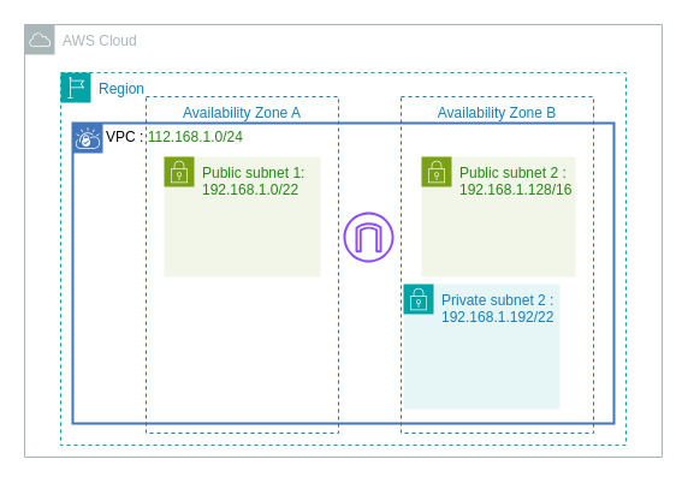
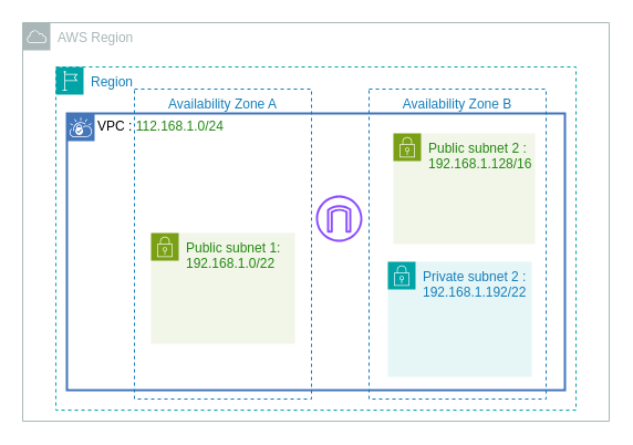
  <mxCell id="0" />
  <mxCell id="1" parent="0" />
- <mxCell id="2" value="AWS Cloud" style="sketch=0;outlineConnect=0;gradientColor=none;html=1;whiteSpace=wrap;fontSize=12;fontStyle=0;shape=mxgraph.aws4.group;grIcon=mxgraph.aws4.group_aws_cloud;strokeColor=#AAB7B8;fillColor=none;verticalAlign=top;align=left;spacingLeft=30;fontColor=#AAB7B8;dashed=0;" parent="1" vertex="1"><mxGeometry x="20" y="20" width="530" height="360" as="geometry" /></mxCell>
+ <mxCell id="2" value="AWS Region" style="sketch=0;outlineConnect=0;gradientColor=none;html=1;whiteSpace=wrap;fontSize=12;fontStyle=0;shape=mxgraph.aws4.group;grIcon=mxgraph.aws4.group_aws_cloud;strokeColor=#AAB7B8;fillColor=none;verticalAlign=top;align=left;spacingLeft=30;fontColor=#AAB7B8;dashed=0;" parent="1" vertex="1"><mxGeometry x="20" y="20" width="530" height="360" as="geometry" /></mxCell>
  <mxCell id="3" value="Region" style="points=[[0,0],[0.25,0],[0.5,0],[0.75,0],[1,0],[1,0.25],[1,0.5],[1,0.75],[1,1],[0.75,1],[0.5,1],[0.25,1],[0,1],[0,0.75],[0,0.5],[0,0.25]];outlineConnect=0;gradientColor=none;html=1;whiteSpace=wrap;fontSize=12;fontStyle=0;container=1;pointerEvents=0;collapsible=0;recursiveResize=0;shape=mxgraph.aws4.group;grIcon=mxgraph.aws4.group_region;strokeColor=#00A4A6;fillColor=none;verticalAlign=top;align=left;spacingLeft=30;fontColor=#147EBA;dashed=1;" parent="1" vertex="1"><mxGeometry x="50" y="60" width="470" height="310" as="geometry" /></mxCell>
  <mxCell id="4" value="VPC :&amp;nbsp;&lt;span style=&quot;color: rgb(36, 136, 20);&quot;&gt;112.168.1.0/24&lt;/span&gt;" style="shape=mxgraph.ibm.box;prType=vpc;fontStyle=0;verticalAlign=top;align=left;spacingLeft=32;spacingTop=4;fillColor=none;rounded=0;whiteSpace=wrap;html=1;strokeColor=#4376BB;strokeWidth=2;dashed=0;container=1;spacing=-4;collapsible=0;expand=0;recursiveResize=0;" parent="3" vertex="1"><mxGeometry x="10" y="42" width="450" height="250" as="geometry" /></mxCell>
  <mxCell id="5" value="" style="sketch=0;outlineConnect=0;fontColor=#232F3E;gradientColor=none;fillColor=#8C4FFF;strokeColor=none;dashed=0;verticalLabelPosition=bottom;verticalAlign=top;align=center;html=1;fontSize=12;fontStyle=0;aspect=fixed;pointerEvents=1;shape=mxgraph.aws4.internet_gateway;" vertex="1" parent="4"><mxGeometry x="225" y="74" width="42" height="42" as="geometry" /></mxCell>
  <mxCell id="6" value="Availability Zone A" style="fillColor=none;strokeColor=#147EBA;dashed=1;verticalAlign=top;fontStyle=0;fontColor=#147EBA;whiteSpace=wrap;html=1;" vertex="1" parent="3"><mxGeometry x="71" y="20" width="160" height="280" as="geometry" /></mxCell>
  <mxCell id="7" value="Availability Zone B" style="fillColor=none;strokeColor=#147EBA;dashed=1;verticalAlign=top;fontStyle=0;fontColor=#147EBA;whiteSpace=wrap;html=1;" vertex="1" parent="3"><mxGeometry x="283" y="20" width="160" height="280" as="geometry" /></mxCell>
- <mxCell id="8" value="Public subnet 2 :&lt;div&gt;192.168.1.128/16&lt;br&gt;&lt;div&gt;&lt;br&gt;&lt;/div&gt;&lt;/div&gt;" style="points=[[0,0],[0.25,0],[0.5,0],[0.75,0],[1,0],[1,0.25],[1,0.5],[1,0.75],[1,1],[0.75,1],[0.5,1],[0.25,1],[0,1],[0,0.75],[0,0.5],[0,0.25]];outlineConnect=0;gradientColor=none;html=1;whiteSpace=wrap;fontSize=12;fontStyle=0;container=1;pointerEvents=0;collapsible=0;recursiveResize=0;shape=mxgraph.aws4.group;grIcon=mxgraph.aws4.group_security_group;grStroke=0;strokeColor=#7AA116;fillColor=#F2F6E8;verticalAlign=top;align=left;spacingLeft=30;fontColor=#248814;dashed=0;" vertex="1" parent="3"><mxGeometry x="300" y="70" width="128" height="100" as="geometry" /></mxCell>
- <mxCell id="9" value="Public subnet 1:&lt;div&gt;192.168.1.0/22&lt;/div&gt;" style="points=[[0,0],[0.25,0],[0.5,0],[0.75,0],[1,0],[1,0.25],[1,0.5],[1,0.75],[1,1],[0.75,1],[0.5,1],[0.25,1],[0,1],[0,0.75],[0,0.5],[0,0.25]];outlineConnect=0;gradientColor=none;html=1;whiteSpace=wrap;fontSize=12;fontStyle=0;container=1;pointerEvents=0;collapsible=0;recursiveResize=0;shape=mxgraph.aws4.group;grIcon=mxgraph.aws4.group_security_group;grStroke=0;strokeColor=#7AA116;fillColor=#F2F6E8;verticalAlign=top;align=left;spacingLeft=30;fontColor=#248814;dashed=0;" vertex="1" parent="3"><mxGeometry x="86" y="70" width="130" height="100" as="geometry" /></mxCell>
- <mxCell id="10" value="Private subnet 2 :&lt;div&gt;192.168.1.192/22&lt;/div&gt;" style="points=[[0,0],[0.25,0],[0.5,0],[0.75,0],[1,0],[1,0.25],[1,0.5],[1,0.75],[1,1],[0.75,1],[0.5,1],[0.25,1],[0,1],[0,0.75],[0,0.5],[0,0.25]];outlineConnect=0;gradientColor=none;html=1;whiteSpace=wrap;fontSize=12;fontStyle=0;container=1;pointerEvents=0;collapsible=0;recursiveResize=0;shape=mxgraph.aws4.group;grIcon=mxgraph.aws4.group_security_group;grStroke=0;strokeColor=#00A4A6;fillColor=#E6F6F7;verticalAlign=top;align=left;spacingLeft=30;fontColor=#147EBA;dashed=0;" vertex="1" parent="3"><mxGeometry x="285" y="176" width="130" height="104" as="geometry" /></mxCell>
+ <mxCell id="8" value="Public subnet 2 :&lt;div&gt;192.168.1.128/16&lt;br&gt;&lt;div&gt;&lt;br&gt;&lt;/div&gt;&lt;/div&gt;" style="points=[[0,0],[0.25,0],[0.5,0],[0.75,0],[1,0],[1,0.25],[1,0.5],[1,0.75],[1,1],[0.75,1],[0.5,1],[0.25,1],[0,1],[0,0.75],[0,0.5],[0,0.25]];outlineConnect=0;gradientColor=none;html=1;whiteSpace=wrap;fontSize=12;fontStyle=0;container=1;pointerEvents=0;collapsible=0;recursiveResize=0;shape=mxgraph.aws4.group;grIcon=mxgraph.aws4.group_security_group;grStroke=0;strokeColor=#7AA116;fillColor=#F2F6E8;verticalAlign=top;align=left;spacingLeft=30;fontColor=#248814;dashed=0;" vertex="1" parent="3"><mxGeometry x="305" y="60" width="128" height="100" as="geometry" /></mxCell>
+ <mxCell id="9" value="Public subnet 1:&lt;div&gt;192.168.1.0/22&lt;/div&gt;" style="points=[[0,0],[0.25,0],[0.5,0],[0.75,0],[1,0],[1,0.25],[1,0.5],[1,0.75],[1,1],[0.75,1],[0.5,1],[0.25,1],[0,1],[0,0.75],[0,0.5],[0,0.25]];outlineConnect=0;gradientColor=none;html=1;whiteSpace=wrap;fontSize=12;fontStyle=0;container=1;pointerEvents=0;collapsible=0;recursiveResize=0;shape=mxgraph.aws4.group;grIcon=mxgraph.aws4.group_security_group;grStroke=0;strokeColor=#7AA116;fillColor=#F2F6E8;verticalAlign=top;align=left;spacingLeft=30;fontColor=#248814;dashed=0;" vertex="1" parent="3"><mxGeometry x="86" y="150" width="130" height="100" as="geometry" /></mxCell>
+ <mxCell id="10" value="Private subnet 2 :&lt;div&gt;192.168.1.192/22&lt;/div&gt;" style="points=[[0,0],[0.25,0],[0.5,0],[0.75,0],[1,0],[1,0.25],[1,0.5],[1,0.75],[1,1],[0.75,1],[0.5,1],[0.25,1],[0,1],[0,0.75],[0,0.5],[0,0.25]];outlineConnect=0;gradientColor=none;html=1;whiteSpace=wrap;fontSize=12;fontStyle=0;container=1;pointerEvents=0;collapsible=0;recursiveResize=0;shape=mxgraph.aws4.group;grIcon=mxgraph.aws4.group_security_group;grStroke=0;strokeColor=#00A4A6;fillColor=#E6F6F7;verticalAlign=top;align=left;spacingLeft=30;fontColor=#147EBA;dashed=0;" vertex="1" parent="3"><mxGeometry x="300" y="176" width="130" height="104" as="geometry" /></mxCell>
